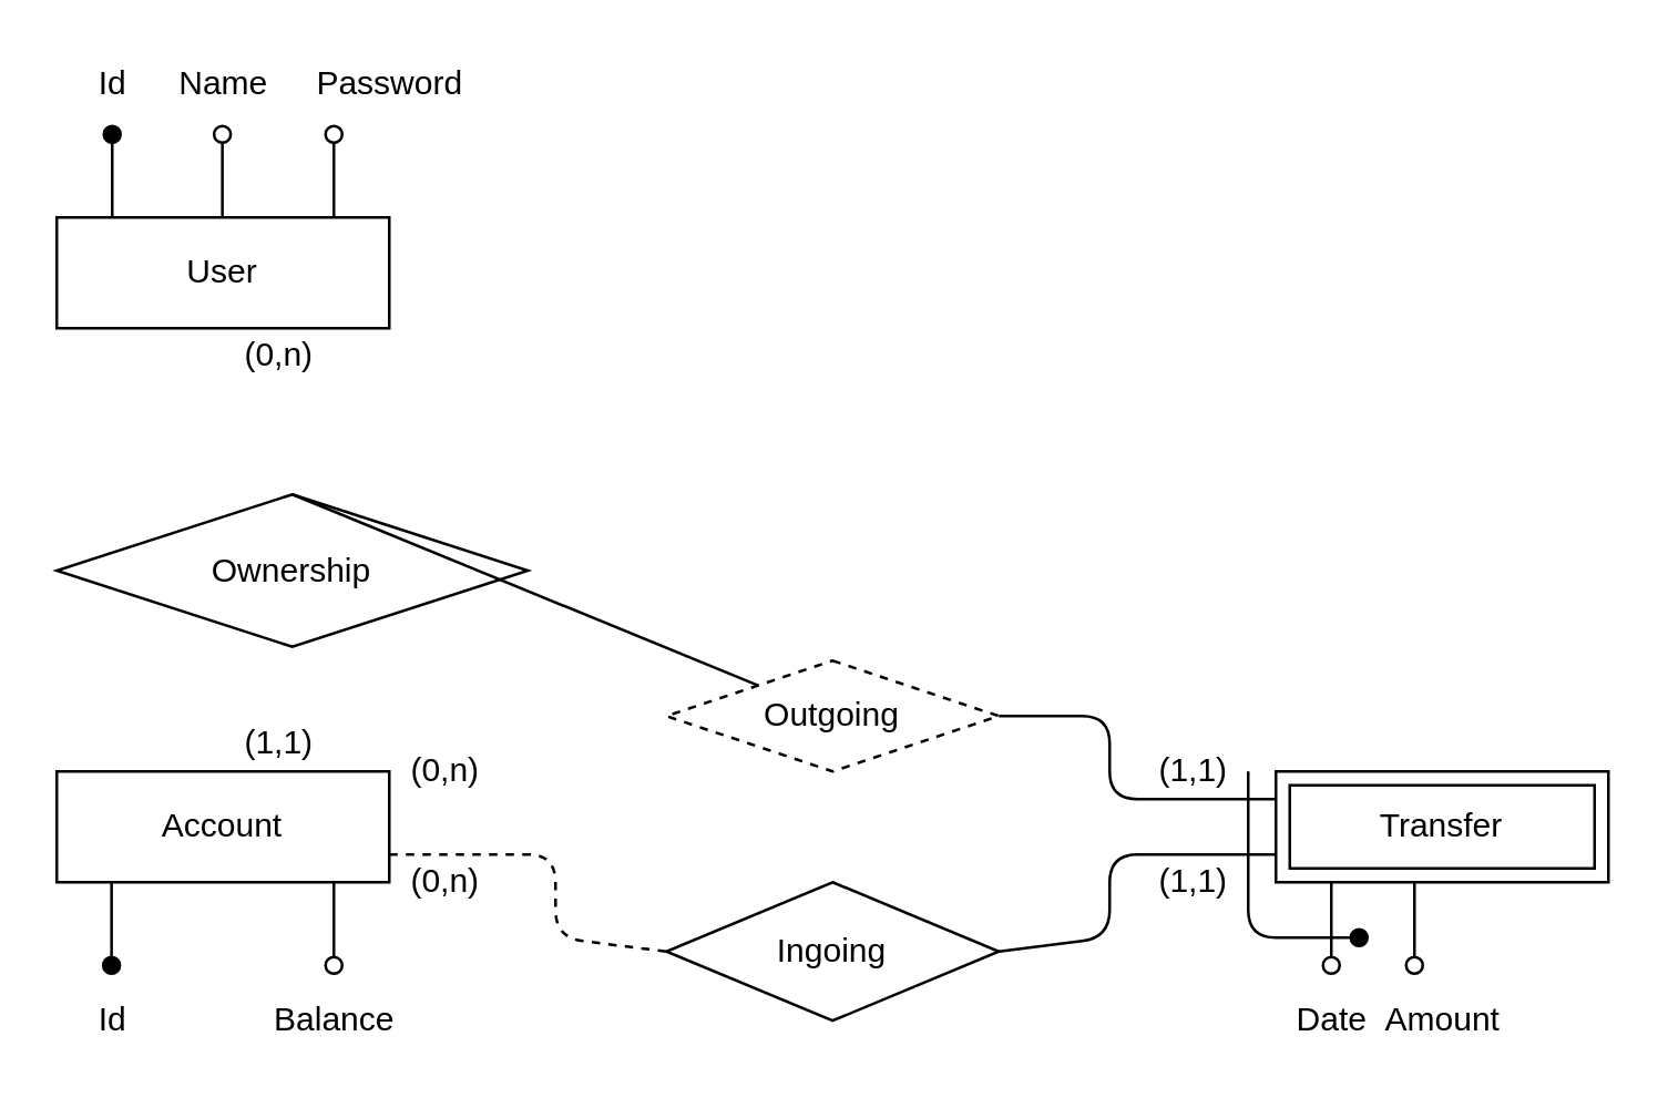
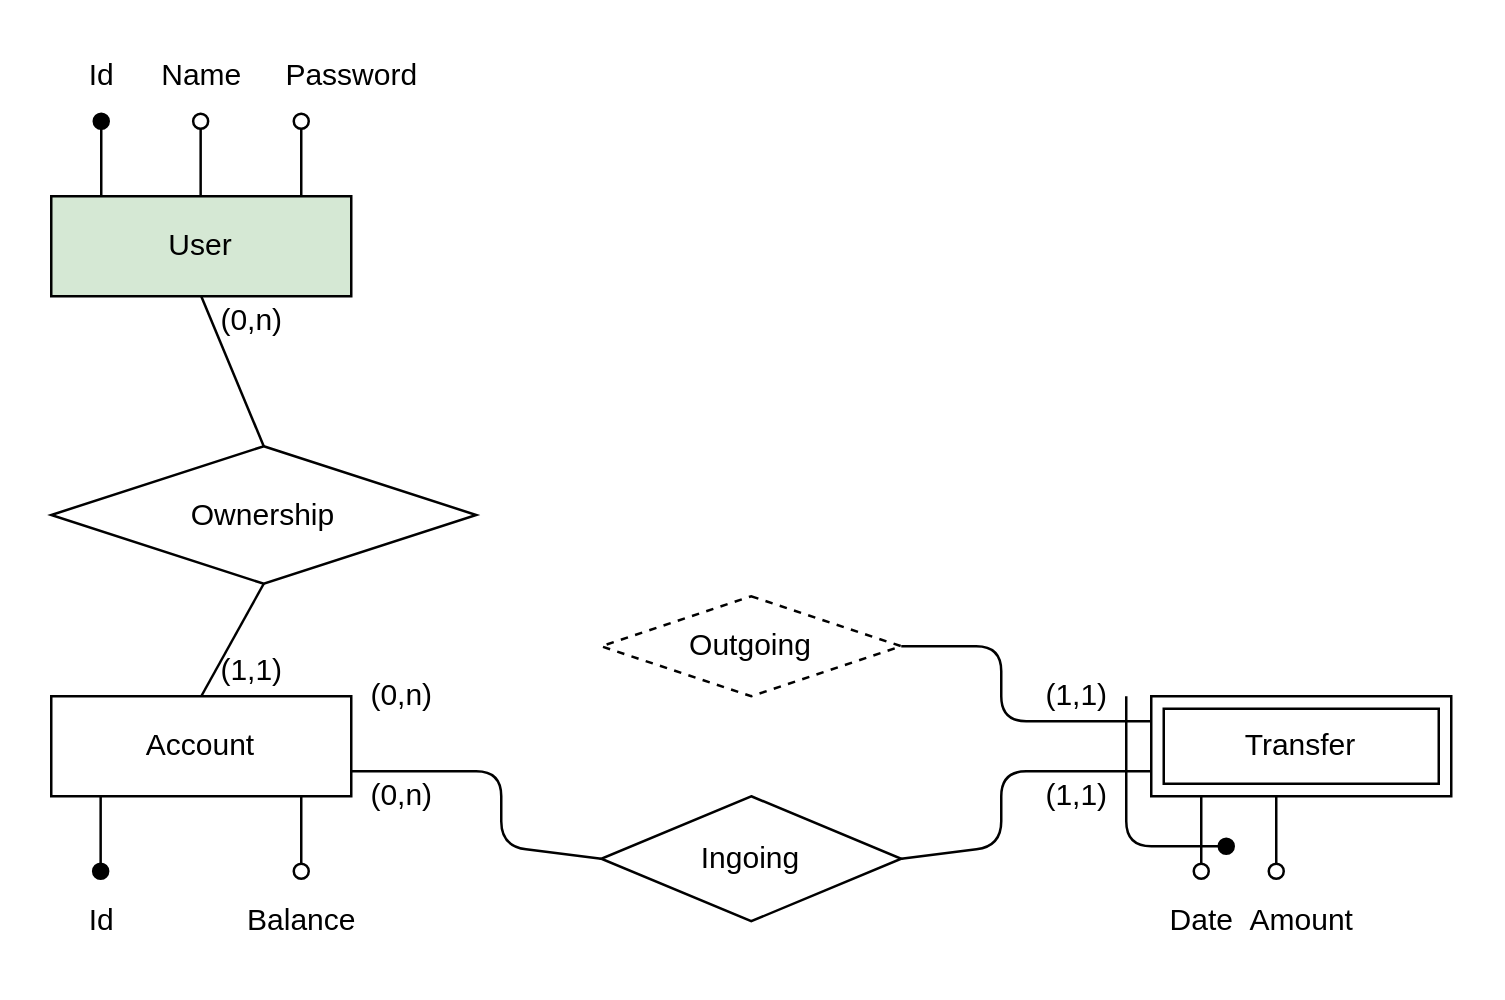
  <mxCell id="0" />
  <mxCell id="1" parent="0" />
- <mxCell id="2" value="User" style="rounded=0;whiteSpace=wrap;html=1;" vertex="1" parent="1"><mxGeometry x="20" y="78" width="120" height="40" as="geometry" /></mxCell>
+ <mxCell id="2" value="User" style="rounded=0;whiteSpace=wrap;html=1;fillColor=#d5e8d4;" vertex="1" parent="1"><mxGeometry x="20" y="78" width="120" height="40" as="geometry" /></mxCell>
  <mxCell id="3" value="Account" style="rounded=0;whiteSpace=wrap;html=1;" vertex="1" parent="1"><mxGeometry x="20" y="278" width="120" height="40" as="geometry" /></mxCell>
  <mxCell id="4" value="Ownership" style="rhombus;whiteSpace=wrap;html=1;" vertex="1" parent="1"><mxGeometry x="20" y="178" width="170" height="55" as="geometry" /></mxCell>
- <mxCell id="5" value="" style="endArrow=none;html=1;exitX=0.5;exitY=0;exitDx=0;exitDy=0;" edge="1" parent="1" source="4" target="7"><mxGeometry width="50" height="50" relative="1" as="geometry"><mxPoint x="60" y="188" as="sourcePoint" /><mxPoint x="110" y="138" as="targetPoint" /></mxGeometry></mxCell>
+ <mxCell id="5" value="" style="endArrow=none;html=1;entryX=0.5;entryY=1;entryDx=0;entryDy=0;exitX=0.5;exitY=0;exitDx=0;exitDy=0;" edge="1" parent="1" source="4" target="2"><mxGeometry width="50" height="50" relative="1" as="geometry"><mxPoint x="60" y="188" as="sourcePoint" /><mxPoint x="110" y="138" as="targetPoint" /></mxGeometry></mxCell>
+ <mxCell id="6" value="" style="endArrow=none;html=1;entryX=0.5;entryY=1;entryDx=0;entryDy=0;exitX=0.5;exitY=0;exitDx=0;exitDy=0;" edge="1" parent="1" source="3" target="4"><mxGeometry width="50" height="50" relative="1" as="geometry"><mxPoint x="60" y="278" as="sourcePoint" /><mxPoint x="110" y="228" as="targetPoint" /></mxGeometry></mxCell>
  <mxCell id="7" value="Outgoing" style="rhombus;whiteSpace=wrap;html=1;dashed=1;" vertex="1" parent="1"><mxGeometry x="240" y="238" width="120" height="40" as="geometry" /></mxCell>
  <mxCell id="8" value="Ingoing" style="rhombus;whiteSpace=wrap;html=1;" vertex="1" parent="1"><mxGeometry x="240" y="318" width="120" height="50" as="geometry" /></mxCell>
- <mxCell id="9" value="" style="endArrow=none;html=1;exitX=1;exitY=0.75;exitDx=0;exitDy=0;entryX=0;entryY=0.5;entryDx=0;entryDy=0;dashed=1;" edge="1" parent="1" source="3" target="8"><mxGeometry width="50" height="50" relative="1" as="geometry"><mxPoint x="170" y="358" as="sourcePoint" /><mxPoint x="220" y="308" as="targetPoint" /><Array as="points"><mxPoint x="200" y="308" /><mxPoint x="200" y="338" /></Array></mxGeometry></mxCell>
+ <mxCell id="9" value="" style="endArrow=none;html=1;exitX=1;exitY=0.75;exitDx=0;exitDy=0;entryX=0;entryY=0.5;entryDx=0;entryDy=0;" edge="1" parent="1" source="3" target="8"><mxGeometry width="50" height="50" relative="1" as="geometry"><mxPoint x="170" y="358" as="sourcePoint" /><mxPoint x="220" y="308" as="targetPoint" /><Array as="points"><mxPoint x="200" y="308" /><mxPoint x="200" y="338" /></Array></mxGeometry></mxCell>
  <mxCell id="10" value="" style="endArrow=none;html=1;exitX=1;exitY=0.5;exitDx=0;exitDy=0;entryX=0;entryY=0.25;entryDx=0;entryDy=0;" edge="1" parent="1" source="7"><mxGeometry width="50" height="50" relative="1" as="geometry"><mxPoint x="390" y="278" as="sourcePoint" /><mxPoint x="460" y="288" as="targetPoint" /><Array as="points"><mxPoint x="400" y="258" /><mxPoint x="400" y="288" /></Array></mxGeometry></mxCell>
  <mxCell id="11" value="" style="endArrow=none;html=1;exitX=1;exitY=0.5;exitDx=0;exitDy=0;entryX=0;entryY=0.75;entryDx=0;entryDy=0;" edge="1" parent="1" source="8"><mxGeometry width="50" height="50" relative="1" as="geometry"><mxPoint x="380" y="368" as="sourcePoint" /><mxPoint x="460" y="308" as="targetPoint" /><Array as="points"><mxPoint x="400" y="338" /><mxPoint x="400" y="308" /></Array></mxGeometry></mxCell>
  <mxCell id="12" value="" style="endArrow=oval;html=1;rounded=1;endFill=1;exitX=0.5;exitY=0;exitDx=0;exitDy=0;" edge="1" parent="1"><mxGeometry width="50" height="50" relative="1" as="geometry"><mxPoint x="40" y="78" as="sourcePoint" /><mxPoint x="40" y="48" as="targetPoint" /></mxGeometry></mxCell>
  <mxCell id="13" value="" style="endArrow=oval;html=1;rounded=1;endFill=0;exitX=0.75;exitY=0;exitDx=0;exitDy=0;" edge="1" parent="1"><mxGeometry width="50" height="50" relative="1" as="geometry"><mxPoint x="79.76" y="78" as="sourcePoint" /><mxPoint x="79.76" y="48" as="targetPoint" /></mxGeometry></mxCell>
  <mxCell id="14" value="" style="endArrow=oval;html=1;rounded=1;endFill=0;exitX=0.75;exitY=0;exitDx=0;exitDy=0;" edge="1" parent="1"><mxGeometry width="50" height="50" relative="1" as="geometry"><mxPoint x="120" y="78" as="sourcePoint" /><mxPoint x="120" y="48" as="targetPoint" /></mxGeometry></mxCell>
  <mxCell id="15" value="Id" style="text;html=1;align=center;verticalAlign=middle;resizable=0;points=[];autosize=1;" vertex="1" parent="1"><mxGeometry x="25" y="20" width="30" height="20" as="geometry" /></mxCell>
  <mxCell id="16" value="Name" style="text;html=1;align=center;verticalAlign=middle;resizable=0;points=[];autosize=1;" vertex="1" parent="1"><mxGeometry x="55" y="20" width="50" height="20" as="geometry" /></mxCell>
  <mxCell id="17" value="Password" style="text;html=1;align=center;verticalAlign=middle;resizable=0;points=[];autosize=1;" vertex="1" parent="1"><mxGeometry x="105" y="20" width="70" height="20" as="geometry" /></mxCell>
  <mxCell id="18" value="" style="endArrow=oval;html=1;rounded=1;endFill=1;exitX=0.25;exitY=1;exitDx=0;exitDy=0;" edge="1" parent="1"><mxGeometry width="50" height="50" relative="1" as="geometry"><mxPoint x="39.76" y="318" as="sourcePoint" /><mxPoint x="39.76" y="348" as="targetPoint" /></mxGeometry></mxCell>
  <mxCell id="19" value="(0,n)" style="text;html=1;align=center;verticalAlign=middle;resizable=0;points=[];autosize=1;" vertex="1" parent="1"><mxGeometry x="80" y="118" width="40" height="20" as="geometry" /></mxCell>
  <mxCell id="20" value="(1,1)" style="text;html=1;align=center;verticalAlign=middle;resizable=0;points=[];autosize=1;" vertex="1" parent="1"><mxGeometry x="80" y="258" width="40" height="20" as="geometry" /></mxCell>
  <mxCell id="21" value="" style="endArrow=oval;html=1;rounded=1;endFill=0;exitX=0.75;exitY=1;exitDx=0;exitDy=0;" edge="1" parent="1"><mxGeometry width="50" height="50" relative="1" as="geometry"><mxPoint x="120" y="318" as="sourcePoint" /><mxPoint x="120" y="348" as="targetPoint" /></mxGeometry></mxCell>
  <mxCell id="22" value="Id" style="text;html=1;align=center;verticalAlign=middle;resizable=0;points=[];autosize=1;" vertex="1" parent="1"><mxGeometry x="25" y="358" width="30" height="20" as="geometry" /></mxCell>
  <mxCell id="23" value="Balance" style="text;html=1;align=center;verticalAlign=middle;resizable=0;points=[];autosize=1;" vertex="1" parent="1"><mxGeometry x="90" y="358" width="60" height="20" as="geometry" /></mxCell>
  <mxCell id="24" value="(0,n)" style="text;html=1;align=center;verticalAlign=middle;resizable=0;points=[];autosize=1;" vertex="1" parent="1"><mxGeometry x="140" y="268" width="40" height="20" as="geometry" /></mxCell>
  <mxCell id="25" value="(0,n)" style="text;html=1;align=center;verticalAlign=middle;resizable=0;points=[];autosize=1;" vertex="1" parent="1"><mxGeometry x="140" y="308" width="40" height="20" as="geometry" /></mxCell>
  <mxCell id="26" value="(1,1)" style="text;html=1;align=center;verticalAlign=middle;resizable=0;points=[];autosize=1;" vertex="1" parent="1"><mxGeometry x="410" y="308" width="40" height="20" as="geometry" /></mxCell>
  <mxCell id="27" value="(1,1)" style="text;html=1;align=center;verticalAlign=middle;resizable=0;points=[];autosize=1;" vertex="1" parent="1"><mxGeometry x="410" y="268" width="40" height="20" as="geometry" /></mxCell>
  <mxCell id="28" value="" style="endArrow=oval;html=1;rounded=1;endFill=0;exitX=0.25;exitY=1;exitDx=0;exitDy=0;" edge="1" parent="1"><mxGeometry width="50" height="50" relative="1" as="geometry"><mxPoint x="480" y="318" as="sourcePoint" /><mxPoint x="480" y="348" as="targetPoint" /></mxGeometry></mxCell>
  <mxCell id="29" value="" style="endArrow=oval;html=1;rounded=1;endFill=0;exitX=0.25;exitY=1;exitDx=0;exitDy=0;" edge="1" parent="1"><mxGeometry width="50" height="50" relative="1" as="geometry"><mxPoint x="510" y="318" as="sourcePoint" /><mxPoint x="510" y="348" as="targetPoint" /></mxGeometry></mxCell>
  <mxCell id="30" value="" style="endArrow=oval;html=1;rounded=1;endFill=1;exitX=0.25;exitY=1;exitDx=0;exitDy=0;" edge="1" parent="1"><mxGeometry width="50" height="50" relative="1" as="geometry"><mxPoint x="450" y="278" as="sourcePoint" /><mxPoint x="490" y="338" as="targetPoint" /><Array as="points"><mxPoint x="450" y="338" /></Array></mxGeometry></mxCell>
  <mxCell id="31" value="Date" style="text;html=1;align=center;verticalAlign=middle;resizable=0;points=[];autosize=1;" vertex="1" parent="1"><mxGeometry x="460" y="358" width="40" height="20" as="geometry" /></mxCell>
  <mxCell id="32" value="Amount" style="text;html=1;align=center;verticalAlign=middle;resizable=0;points=[];autosize=1;" vertex="1" parent="1"><mxGeometry x="490" y="358" width="60" height="20" as="geometry" /></mxCell>
  <mxCell id="33" value="Transfer" style="shape=ext;margin=3;double=1;whiteSpace=wrap;html=1;align=center;" vertex="1" parent="1"><mxGeometry x="460" y="278" width="120" height="40" as="geometry" /></mxCell>
